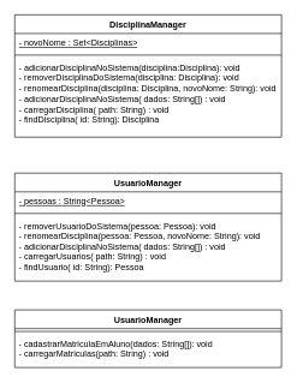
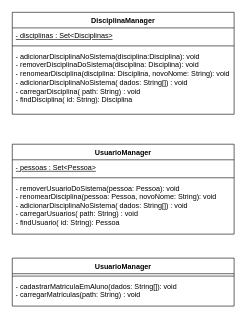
  <mxCell id="0" />
  <mxCell id="1" parent="0" />
  <mxCell id="2" value="DisciplinaManager" style="swimlane;fontStyle=1;align=center;verticalAlign=top;childLayout=stackLayout;horizontal=1;startSize=26;horizontalStack=0;resizeParent=1;resizeParentMax=0;resizeLast=0;collapsible=1;marginBottom=0;whiteSpace=wrap;html=1;" vertex="1" parent="1"><mxGeometry x="20" y="20" width="370" height="170" as="geometry" /></mxCell>
- <mxCell id="3" value="&lt;u&gt;- novoNome : Set&amp;lt;Disciplinas&amp;gt;&lt;/u&gt;" style="text;strokeColor=none;fillColor=none;align=left;verticalAlign=top;spacingLeft=4;spacingRight=4;overflow=hidden;rotatable=0;points=[[0,0.5],[1,0.5]];portConstraint=eastwest;whiteSpace=wrap;html=1;" vertex="1" parent="2"><mxGeometry y="26" width="370" height="26" as="geometry" /></mxCell>
+ <mxCell id="3" value="&lt;u&gt;- disciplinas : Set&amp;lt;Disciplinas&amp;gt;&lt;/u&gt;" style="text;strokeColor=none;fillColor=none;align=left;verticalAlign=top;spacingLeft=4;spacingRight=4;overflow=hidden;rotatable=0;points=[[0,0.5],[1,0.5]];portConstraint=eastwest;whiteSpace=wrap;html=1;" vertex="1" parent="2"><mxGeometry y="26" width="370" height="26" as="geometry" /></mxCell>
  <mxCell id="4" value="" style="line;strokeWidth=1;fillColor=none;align=left;verticalAlign=middle;spacingTop=-1;spacingLeft=3;spacingRight=3;rotatable=0;labelPosition=right;points=[];portConstraint=eastwest;strokeColor=inherit;" vertex="1" parent="2"><mxGeometry y="52" width="370" height="8" as="geometry" /></mxCell>
  <mxCell id="5" value="&lt;div&gt;- adicionarDisciplinaNoSistema(disciplina:Disciplina): void&lt;br&gt;&lt;/div&gt;&lt;div&gt;- removerDisciplinaDoSistema(disciplina: Disciplina): void&lt;/div&gt;&lt;div&gt;- renomearDisciplina(disciplina: Disciplina, novoNome: String): void&lt;/div&gt;&lt;div&gt;- adicionarDisciplinaNoSistema( dados: String[]) : void&lt;/div&gt;&lt;div&gt;- carregarDisciplina( path: String) : void&lt;/div&gt;&lt;div&gt;- findDisciplina( id: String): Disciplina&lt;br&gt;&lt;/div&gt;" style="text;strokeColor=none;fillColor=none;align=left;verticalAlign=top;spacingLeft=4;spacingRight=4;overflow=hidden;rotatable=0;points=[[0,0.5],[1,0.5]];portConstraint=eastwest;whiteSpace=wrap;html=1;" vertex="1" parent="2"><mxGeometry y="60" width="370" height="110" as="geometry" /></mxCell>
  <mxCell id="6" value="UsuarioManager" style="swimlane;fontStyle=1;align=center;verticalAlign=top;childLayout=stackLayout;horizontal=1;startSize=26;horizontalStack=0;resizeParent=1;resizeParentMax=0;resizeLast=0;collapsible=1;marginBottom=0;whiteSpace=wrap;html=1;" vertex="1" parent="1"><mxGeometry x="20" y="240" width="370" height="150" as="geometry" /></mxCell>
- <mxCell id="7" value="&lt;u&gt;- pessoas : String&amp;lt;Pessoa&amp;gt;&lt;/u&gt;" style="text;strokeColor=none;fillColor=none;align=left;verticalAlign=top;spacingLeft=4;spacingRight=4;overflow=hidden;rotatable=0;points=[[0,0.5],[1,0.5]];portConstraint=eastwest;whiteSpace=wrap;html=1;" vertex="1" parent="6"><mxGeometry y="26" width="370" height="26" as="geometry" /></mxCell>
+ <mxCell id="7" value="&lt;u&gt;- pessoas : Set&amp;lt;Pessoa&amp;gt;&lt;/u&gt;" style="text;strokeColor=none;fillColor=none;align=left;verticalAlign=top;spacingLeft=4;spacingRight=4;overflow=hidden;rotatable=0;points=[[0,0.5],[1,0.5]];portConstraint=eastwest;whiteSpace=wrap;html=1;" vertex="1" parent="6"><mxGeometry y="26" width="370" height="26" as="geometry" /></mxCell>
  <mxCell id="8" value="" style="line;strokeWidth=1;fillColor=none;align=left;verticalAlign=middle;spacingTop=-1;spacingLeft=3;spacingRight=3;rotatable=0;labelPosition=right;points=[];portConstraint=eastwest;strokeColor=inherit;" vertex="1" parent="6"><mxGeometry y="52" width="370" height="8" as="geometry" /></mxCell>
  <mxCell id="9" value="- removerUsuarioDoSistema(pessoa: Pessoa): void&lt;div&gt;- renomearDisciplina(pessoa: Pessoa, novoNome: String): void&lt;/div&gt;&lt;div&gt;- adicionarDisciplinaNoSistema( dados: String[]) : void&lt;/div&gt;&lt;div&gt;- carregarUsuarios( path: String) : void&lt;/div&gt;&lt;div&gt;- findUsuario( id: String): Pessoa&lt;br&gt;&lt;/div&gt;" style="text;strokeColor=none;fillColor=none;align=left;verticalAlign=top;spacingLeft=4;spacingRight=4;overflow=hidden;rotatable=0;points=[[0,0.5],[1,0.5]];portConstraint=eastwest;whiteSpace=wrap;html=1;" vertex="1" parent="6"><mxGeometry y="60" width="370" height="90" as="geometry" /></mxCell>
  <mxCell id="10" value="UsuarioManager" style="swimlane;fontStyle=1;align=center;verticalAlign=top;childLayout=stackLayout;horizontal=1;startSize=26;horizontalStack=0;resizeParent=1;resizeParentMax=0;resizeLast=0;collapsible=1;marginBottom=0;whiteSpace=wrap;html=1;" vertex="1" parent="1"><mxGeometry x="20" y="430" width="370" height="80" as="geometry" /></mxCell>
  <mxCell id="11" value="" style="line;strokeWidth=1;fillColor=none;align=left;verticalAlign=middle;spacingTop=-1;spacingLeft=3;spacingRight=3;rotatable=0;labelPosition=right;points=[];portConstraint=eastwest;strokeColor=inherit;" vertex="1" parent="10"><mxGeometry y="26" width="370" height="8" as="geometry" /></mxCell>
  <mxCell id="12" value="&lt;div&gt;- cadastrarMatriculaEmAluno(dados: String[]): void&lt;/div&gt;&lt;div&gt;- carregarMatriculas(path: String) : void&lt;br&gt;&lt;/div&gt;" style="text;strokeColor=none;fillColor=none;align=left;verticalAlign=top;spacingLeft=4;spacingRight=4;overflow=hidden;rotatable=0;points=[[0,0.5],[1,0.5]];portConstraint=eastwest;whiteSpace=wrap;html=1;" vertex="1" parent="10"><mxGeometry y="34" width="370" height="46" as="geometry" /></mxCell>
